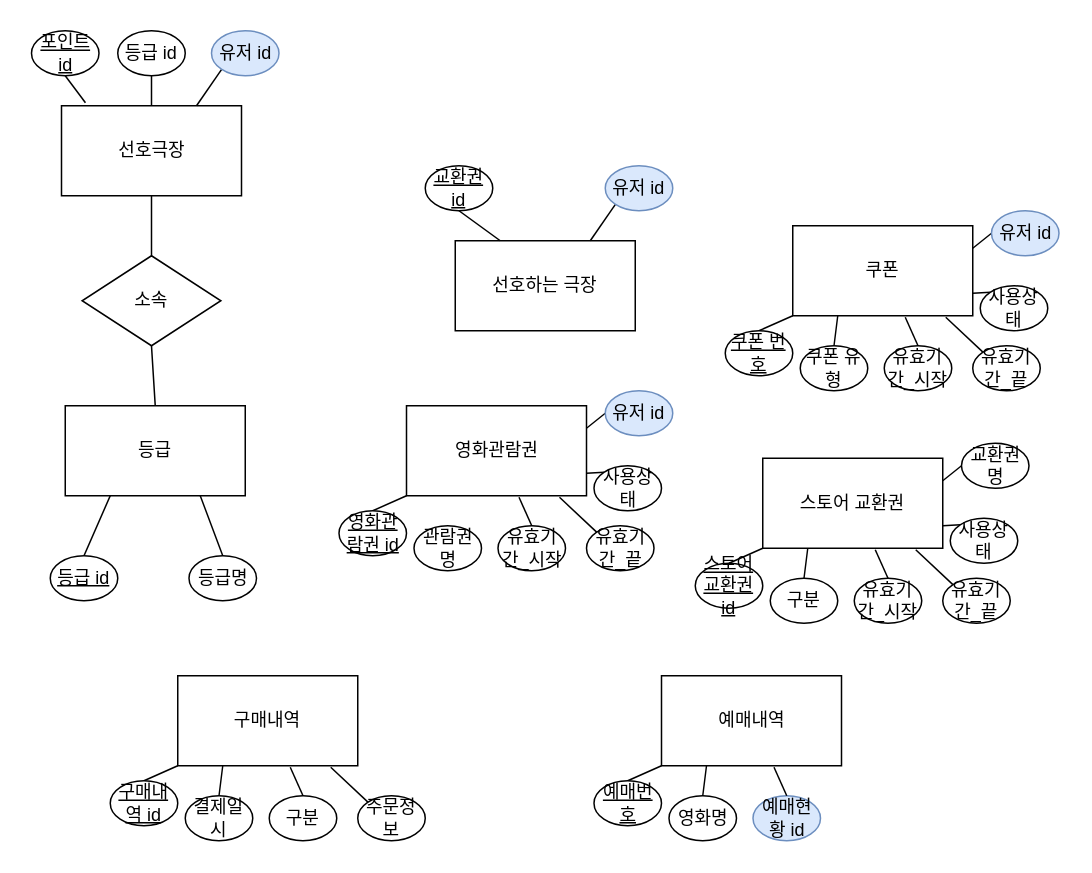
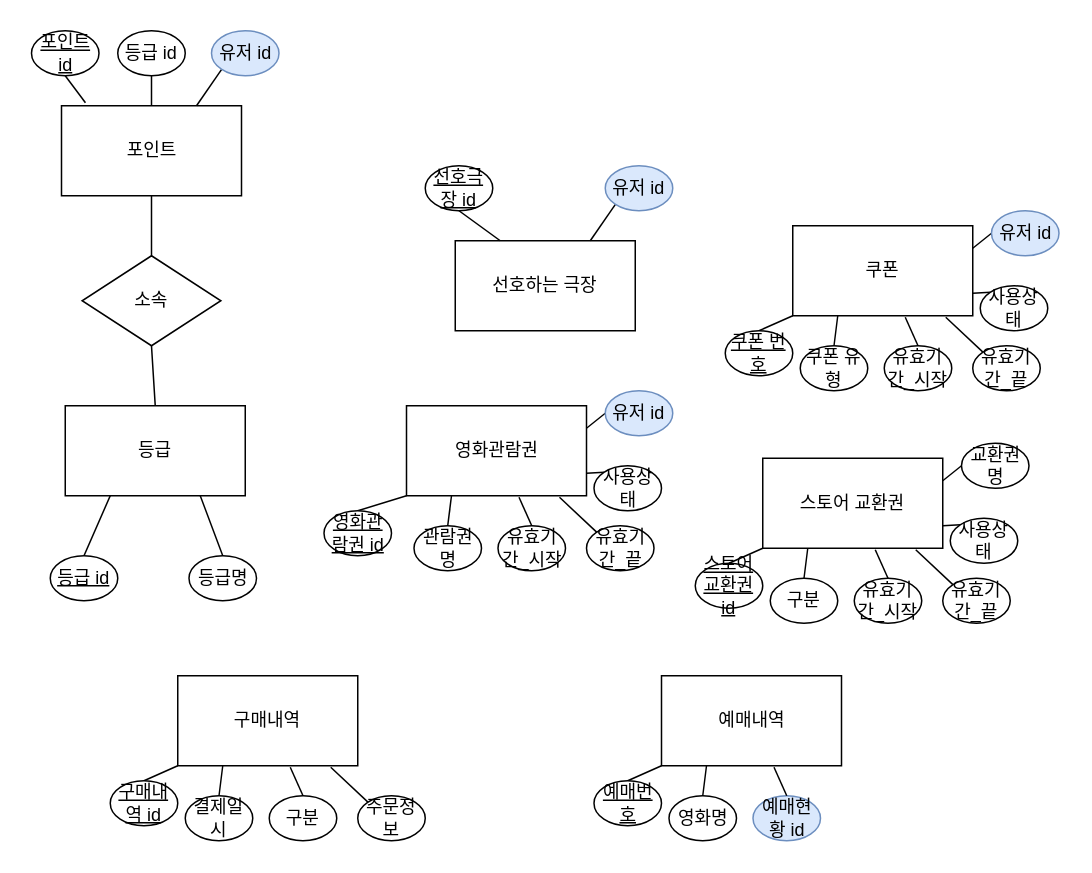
  <mxCell id="0" />
  <mxCell id="1" parent="0" />
  <mxCell id="2" style="rounded=0;orthogonalLoop=1;jettySize=auto;html=1;exitX=0.5;exitY=1;exitDx=0;exitDy=0;entryX=0.5;entryY=0;entryDx=0;entryDy=0;endArrow=none;endFill=0;" edge="1" parent="1" source="3" target="16"><mxGeometry relative="1" as="geometry" /></mxCell>
- <mxCell id="3" value="선호극장" style="rounded=0;whiteSpace=wrap;html=1;" vertex="1" parent="1"><mxGeometry x="40.5" y="70" width="120" height="60" as="geometry" /></mxCell>
+ <mxCell id="3" value="포인트" style="rounded=0;whiteSpace=wrap;html=1;" vertex="1" parent="1"><mxGeometry x="40.5" y="70" width="120" height="60" as="geometry" /></mxCell>
  <mxCell id="4" value="포인트 id" style="ellipse;whiteSpace=wrap;html=1;fontStyle=4" vertex="1" parent="1"><mxGeometry x="20.5" y="20" width="45" height="30" as="geometry" /></mxCell>
  <mxCell id="5" style="rounded=0;orthogonalLoop=1;jettySize=auto;html=1;exitX=0.5;exitY=1;exitDx=0;exitDy=0;entryX=0.5;entryY=0;entryDx=0;entryDy=0;endArrow=none;endFill=0;" edge="1" parent="1" source="6" target="3"><mxGeometry relative="1" as="geometry" /></mxCell>
  <mxCell id="6" value="등급 id" style="ellipse;whiteSpace=wrap;html=1;" vertex="1" parent="1"><mxGeometry x="78" y="20" width="45" height="30" as="geometry" /></mxCell>
  <mxCell id="7" style="rounded=0;orthogonalLoop=1;jettySize=auto;html=1;exitX=0;exitY=1;exitDx=0;exitDy=0;entryX=0.75;entryY=0;entryDx=0;entryDy=0;endArrow=none;endFill=0;" edge="1" parent="1" source="8" target="3"><mxGeometry relative="1" as="geometry" /></mxCell>
  <mxCell id="8" value="유저 id" style="ellipse;whiteSpace=wrap;html=1;fillColor=#dae8fc;strokeColor=#6c8ebf;" vertex="1" parent="1"><mxGeometry x="140.5" y="20" width="45" height="30" as="geometry" /></mxCell>
  <mxCell id="9" style="rounded=0;orthogonalLoop=1;jettySize=auto;html=1;exitX=0.5;exitY=1;exitDx=0;exitDy=0;entryX=0.133;entryY=-0.033;entryDx=0;entryDy=0;entryPerimeter=0;endArrow=none;endFill=0;" edge="1" parent="1" source="4" target="3"><mxGeometry relative="1" as="geometry" /></mxCell>
  <mxCell id="10" value="등급" style="rounded=0;whiteSpace=wrap;html=1;" vertex="1" parent="1"><mxGeometry x="43" y="270" width="120" height="60" as="geometry" /></mxCell>
  <mxCell id="11" style="rounded=0;orthogonalLoop=1;jettySize=auto;html=1;exitX=0.5;exitY=0;exitDx=0;exitDy=0;entryX=0.25;entryY=1;entryDx=0;entryDy=0;endArrow=none;endFill=0;" edge="1" parent="1" source="12" target="10"><mxGeometry relative="1" as="geometry" /></mxCell>
  <mxCell id="12" value="등급 id" style="ellipse;whiteSpace=wrap;html=1;fontStyle=4" vertex="1" parent="1"><mxGeometry x="33" y="370" width="45" height="30" as="geometry" /></mxCell>
  <mxCell id="13" style="rounded=0;orthogonalLoop=1;jettySize=auto;html=1;exitX=0.5;exitY=0;exitDx=0;exitDy=0;entryX=0.75;entryY=1;entryDx=0;entryDy=0;endArrow=none;endFill=0;" edge="1" parent="1" source="14" target="10"><mxGeometry relative="1" as="geometry" /></mxCell>
  <mxCell id="14" value="등급명" style="ellipse;whiteSpace=wrap;html=1;" vertex="1" parent="1"><mxGeometry x="125.5" y="370" width="45" height="30" as="geometry" /></mxCell>
  <mxCell id="15" style="rounded=0;orthogonalLoop=1;jettySize=auto;html=1;exitX=0.5;exitY=1;exitDx=0;exitDy=0;entryX=0.5;entryY=0;entryDx=0;entryDy=0;endArrow=none;endFill=0;" edge="1" parent="1" source="16" target="10"><mxGeometry relative="1" as="geometry" /></mxCell>
  <mxCell id="16" value="소속" style="rhombus;whiteSpace=wrap;html=1;" vertex="1" parent="1"><mxGeometry x="54.25" y="170" width="92.5" height="60" as="geometry" /></mxCell>
  <mxCell id="17" value="선호하는 극장" style="rounded=0;whiteSpace=wrap;html=1;" vertex="1" parent="1"><mxGeometry x="303" y="160" width="120" height="60" as="geometry" /></mxCell>
  <mxCell id="18" style="rounded=0;orthogonalLoop=1;jettySize=auto;html=1;exitX=0.5;exitY=1;exitDx=0;exitDy=0;entryX=0.25;entryY=0;entryDx=0;entryDy=0;endArrow=none;endFill=0;" edge="1" parent="1" source="19" target="17"><mxGeometry relative="1" as="geometry" /></mxCell>
- <mxCell id="19" value="교환권 id" style="ellipse;whiteSpace=wrap;html=1;fontStyle=4" vertex="1" parent="1"><mxGeometry x="283" y="110" width="45" height="30" as="geometry" /></mxCell>
+ <mxCell id="19" value="선호극장 id" style="ellipse;whiteSpace=wrap;html=1;fontStyle=4" vertex="1" parent="1"><mxGeometry x="283" y="110" width="45" height="30" as="geometry" /></mxCell>
  <mxCell id="20" style="rounded=0;orthogonalLoop=1;jettySize=auto;html=1;exitX=0;exitY=1;exitDx=0;exitDy=0;entryX=0.75;entryY=0;entryDx=0;entryDy=0;endArrow=none;endFill=0;" edge="1" parent="1" source="21" target="17"><mxGeometry relative="1" as="geometry" /></mxCell>
  <mxCell id="21" value="유저 id" style="ellipse;whiteSpace=wrap;html=1;fillColor=#dae8fc;strokeColor=#6c8ebf;" vertex="1" parent="1"><mxGeometry x="403" y="110" width="45" height="30" as="geometry" /></mxCell>
  <mxCell id="22" value="영화관람권" style="rounded=0;whiteSpace=wrap;html=1;" vertex="1" parent="1"><mxGeometry x="270.5" y="270" width="120" height="60" as="geometry" /></mxCell>
+ <mxCell id="23" style="rounded=0;orthogonalLoop=1;jettySize=auto;html=1;exitX=0.5;exitY=0;exitDx=0;exitDy=0;entryX=0.25;entryY=1;entryDx=0;entryDy=0;endArrow=none;endFill=0;" edge="1" parent="1" source="24" target="22"><mxGeometry relative="1" as="geometry" /></mxCell>
  <mxCell id="24" value="관람권명" style="ellipse;whiteSpace=wrap;html=1;" vertex="1" parent="1"><mxGeometry x="275.5" y="350" width="45" height="30" as="geometry" /></mxCell>
  <mxCell id="25" value="유효기간_끝" style="ellipse;whiteSpace=wrap;html=1;" vertex="1" parent="1"><mxGeometry x="390.5" y="350" width="45" height="30" as="geometry" /></mxCell>
  <mxCell id="26" style="rounded=0;orthogonalLoop=1;jettySize=auto;html=1;exitX=0;exitY=0.5;exitDx=0;exitDy=0;entryX=1;entryY=0.25;entryDx=0;entryDy=0;endArrow=none;endFill=0;" edge="1" parent="1" source="27" target="22"><mxGeometry relative="1" as="geometry" /></mxCell>
  <mxCell id="27" value="유저 id" style="ellipse;whiteSpace=wrap;html=1;fillColor=#dae8fc;strokeColor=#6c8ebf;" vertex="1" parent="1"><mxGeometry x="403" y="260" width="45" height="30" as="geometry" /></mxCell>
  <mxCell id="28" style="rounded=0;orthogonalLoop=1;jettySize=auto;html=1;exitX=0;exitY=0;exitDx=0;exitDy=0;entryX=1;entryY=0.75;entryDx=0;entryDy=0;endArrow=none;endFill=0;" edge="1" parent="1" source="29" target="22"><mxGeometry relative="1" as="geometry" /></mxCell>
  <mxCell id="29" value="사용상태" style="ellipse;whiteSpace=wrap;html=1;" vertex="1" parent="1"><mxGeometry x="395.5" y="310" width="45" height="30" as="geometry" /></mxCell>
  <mxCell id="30" value="유효기간_시작" style="ellipse;whiteSpace=wrap;html=1;" vertex="1" parent="1"><mxGeometry x="331.5" y="350" width="45" height="30" as="geometry" /></mxCell>
  <mxCell id="31" style="rounded=0;orthogonalLoop=1;jettySize=auto;html=1;exitX=0.5;exitY=0;exitDx=0;exitDy=0;entryX=0;entryY=1;entryDx=0;entryDy=0;endArrow=none;endFill=0;" edge="1" parent="1" source="32" target="22"><mxGeometry relative="1" as="geometry" /></mxCell>
- <mxCell id="32" value="영화관람권 id" style="ellipse;whiteSpace=wrap;html=1;fontStyle=4" vertex="1" parent="1"><mxGeometry x="225.5" y="340" width="45" height="30" as="geometry" /></mxCell>
+ <mxCell id="32" value="영화관람권 id" style="ellipse;whiteSpace=wrap;html=1;fontStyle=4" vertex="1" parent="1"><mxGeometry x="215.5" y="340" width="45" height="30" as="geometry" /></mxCell>
  <mxCell id="33" style="rounded=0;orthogonalLoop=1;jettySize=auto;html=1;exitX=0.5;exitY=0;exitDx=0;exitDy=0;entryX=0.625;entryY=1.017;entryDx=0;entryDy=0;entryPerimeter=0;endArrow=none;endFill=0;" edge="1" parent="1" source="30" target="22"><mxGeometry relative="1" as="geometry" /></mxCell>
  <mxCell id="34" style="rounded=0;orthogonalLoop=1;jettySize=auto;html=1;exitX=0;exitY=0;exitDx=0;exitDy=0;entryX=0.85;entryY=1.017;entryDx=0;entryDy=0;entryPerimeter=0;endArrow=none;endFill=0;" edge="1" parent="1" source="25" target="22"><mxGeometry relative="1" as="geometry" /></mxCell>
  <mxCell id="35" value="쿠폰" style="rounded=0;whiteSpace=wrap;html=1;" vertex="1" parent="1"><mxGeometry x="528" y="150" width="120" height="60" as="geometry" /></mxCell>
  <mxCell id="36" style="rounded=0;orthogonalLoop=1;jettySize=auto;html=1;exitX=0.5;exitY=0;exitDx=0;exitDy=0;entryX=0.25;entryY=1;entryDx=0;entryDy=0;endArrow=none;endFill=0;" edge="1" parent="1" source="37" target="35"><mxGeometry relative="1" as="geometry" /></mxCell>
  <mxCell id="37" value="쿠폰 유형" style="ellipse;whiteSpace=wrap;html=1;" vertex="1" parent="1"><mxGeometry x="533" y="230" width="45" height="30" as="geometry" /></mxCell>
  <mxCell id="38" value="유효기간_끝" style="ellipse;whiteSpace=wrap;html=1;" vertex="1" parent="1"><mxGeometry x="648" y="230" width="45" height="30" as="geometry" /></mxCell>
  <mxCell id="39" style="rounded=0;orthogonalLoop=1;jettySize=auto;html=1;exitX=0;exitY=0.5;exitDx=0;exitDy=0;entryX=1;entryY=0.25;entryDx=0;entryDy=0;endArrow=none;endFill=0;" edge="1" parent="1" source="40" target="35"><mxGeometry relative="1" as="geometry" /></mxCell>
  <mxCell id="40" value="유저 id" style="ellipse;whiteSpace=wrap;html=1;fillColor=#dae8fc;strokeColor=#6c8ebf;" vertex="1" parent="1"><mxGeometry x="660.5" y="140" width="45" height="30" as="geometry" /></mxCell>
  <mxCell id="41" style="rounded=0;orthogonalLoop=1;jettySize=auto;html=1;exitX=0;exitY=0;exitDx=0;exitDy=0;entryX=1;entryY=0.75;entryDx=0;entryDy=0;endArrow=none;endFill=0;" edge="1" parent="1" source="42" target="35"><mxGeometry relative="1" as="geometry" /></mxCell>
  <mxCell id="42" value="사용상태" style="ellipse;whiteSpace=wrap;html=1;" vertex="1" parent="1"><mxGeometry x="653" y="190" width="45" height="30" as="geometry" /></mxCell>
  <mxCell id="43" value="유효기간_시작" style="ellipse;whiteSpace=wrap;html=1;" vertex="1" parent="1"><mxGeometry x="589" y="230" width="45" height="30" as="geometry" /></mxCell>
  <mxCell id="44" style="rounded=0;orthogonalLoop=1;jettySize=auto;html=1;exitX=0.5;exitY=0;exitDx=0;exitDy=0;entryX=0;entryY=1;entryDx=0;entryDy=0;endArrow=none;endFill=0;" edge="1" parent="1" source="45" target="35"><mxGeometry relative="1" as="geometry" /></mxCell>
  <mxCell id="45" value="쿠폰 번호" style="ellipse;whiteSpace=wrap;html=1;fontStyle=4" vertex="1" parent="1"><mxGeometry x="483" y="220" width="45" height="30" as="geometry" /></mxCell>
  <mxCell id="46" style="rounded=0;orthogonalLoop=1;jettySize=auto;html=1;exitX=0.5;exitY=0;exitDx=0;exitDy=0;entryX=0.625;entryY=1.017;entryDx=0;entryDy=0;entryPerimeter=0;endArrow=none;endFill=0;" edge="1" parent="1" source="43" target="35"><mxGeometry relative="1" as="geometry" /></mxCell>
  <mxCell id="47" style="rounded=0;orthogonalLoop=1;jettySize=auto;html=1;exitX=0;exitY=0;exitDx=0;exitDy=0;entryX=0.85;entryY=1.017;entryDx=0;entryDy=0;entryPerimeter=0;endArrow=none;endFill=0;" edge="1" parent="1" source="38" target="35"><mxGeometry relative="1" as="geometry" /></mxCell>
  <mxCell id="48" value="스토어 교환권" style="rounded=0;whiteSpace=wrap;html=1;" vertex="1" parent="1"><mxGeometry x="508" y="305" width="120" height="60" as="geometry" /></mxCell>
  <mxCell id="49" style="rounded=0;orthogonalLoop=1;jettySize=auto;html=1;exitX=0.5;exitY=0;exitDx=0;exitDy=0;entryX=0.25;entryY=1;entryDx=0;entryDy=0;endArrow=none;endFill=0;" edge="1" parent="1" source="50" target="48"><mxGeometry relative="1" as="geometry" /></mxCell>
  <mxCell id="50" value="구분" style="ellipse;whiteSpace=wrap;html=1;" vertex="1" parent="1"><mxGeometry x="513" y="385" width="45" height="30" as="geometry" /></mxCell>
  <mxCell id="51" value="유효기간_끝" style="ellipse;whiteSpace=wrap;html=1;" vertex="1" parent="1"><mxGeometry x="628" y="385" width="45" height="30" as="geometry" /></mxCell>
  <mxCell id="52" style="rounded=0;orthogonalLoop=1;jettySize=auto;html=1;exitX=0;exitY=0.5;exitDx=0;exitDy=0;entryX=1;entryY=0.25;entryDx=0;entryDy=0;endArrow=none;endFill=0;" edge="1" parent="1" source="53" target="48"><mxGeometry relative="1" as="geometry" /></mxCell>
  <mxCell id="53" value="교환권명" style="ellipse;whiteSpace=wrap;html=1;" vertex="1" parent="1"><mxGeometry x="640.5" y="295" width="45" height="30" as="geometry" /></mxCell>
  <mxCell id="54" style="rounded=0;orthogonalLoop=1;jettySize=auto;html=1;exitX=0;exitY=0;exitDx=0;exitDy=0;entryX=1;entryY=0.75;entryDx=0;entryDy=0;endArrow=none;endFill=0;" edge="1" parent="1" source="55" target="48"><mxGeometry relative="1" as="geometry" /></mxCell>
  <mxCell id="55" value="사용상태" style="ellipse;whiteSpace=wrap;html=1;" vertex="1" parent="1"><mxGeometry x="633" y="345" width="45" height="30" as="geometry" /></mxCell>
  <mxCell id="56" value="유효기간_시작" style="ellipse;whiteSpace=wrap;html=1;" vertex="1" parent="1"><mxGeometry x="569" y="385" width="45" height="30" as="geometry" /></mxCell>
  <mxCell id="57" style="rounded=0;orthogonalLoop=1;jettySize=auto;html=1;exitX=0.5;exitY=0;exitDx=0;exitDy=0;entryX=0;entryY=1;entryDx=0;entryDy=0;endArrow=none;endFill=0;" edge="1" parent="1" source="58" target="48"><mxGeometry relative="1" as="geometry" /></mxCell>
  <mxCell id="58" value="스토어 교환권 id" style="ellipse;whiteSpace=wrap;html=1;fontStyle=4" vertex="1" parent="1"><mxGeometry x="463" y="375" width="45" height="30" as="geometry" /></mxCell>
  <mxCell id="59" style="rounded=0;orthogonalLoop=1;jettySize=auto;html=1;exitX=0.5;exitY=0;exitDx=0;exitDy=0;entryX=0.625;entryY=1.017;entryDx=0;entryDy=0;entryPerimeter=0;endArrow=none;endFill=0;" edge="1" parent="1" source="56" target="48"><mxGeometry relative="1" as="geometry" /></mxCell>
  <mxCell id="60" style="rounded=0;orthogonalLoop=1;jettySize=auto;html=1;exitX=0;exitY=0;exitDx=0;exitDy=0;entryX=0.85;entryY=1.017;entryDx=0;entryDy=0;entryPerimeter=0;endArrow=none;endFill=0;" edge="1" parent="1" source="51" target="48"><mxGeometry relative="1" as="geometry" /></mxCell>
  <mxCell id="61" value="구매내역" style="rounded=0;whiteSpace=wrap;html=1;" vertex="1" parent="1"><mxGeometry x="118" y="450" width="120" height="60" as="geometry" /></mxCell>
  <mxCell id="62" style="rounded=0;orthogonalLoop=1;jettySize=auto;html=1;exitX=0.5;exitY=0;exitDx=0;exitDy=0;entryX=0.25;entryY=1;entryDx=0;entryDy=0;endArrow=none;endFill=0;" edge="1" parent="1" source="63" target="61"><mxGeometry relative="1" as="geometry" /></mxCell>
  <mxCell id="63" value="결제일시" style="ellipse;whiteSpace=wrap;html=1;" vertex="1" parent="1"><mxGeometry x="123" y="530" width="45" height="30" as="geometry" /></mxCell>
  <mxCell id="64" value="주문정보" style="ellipse;whiteSpace=wrap;html=1;" vertex="1" parent="1"><mxGeometry x="238" y="530" width="45" height="30" as="geometry" /></mxCell>
  <mxCell id="65" value="구분" style="ellipse;whiteSpace=wrap;html=1;" vertex="1" parent="1"><mxGeometry x="179" y="530" width="45" height="30" as="geometry" /></mxCell>
  <mxCell id="66" style="rounded=0;orthogonalLoop=1;jettySize=auto;html=1;exitX=0.5;exitY=0;exitDx=0;exitDy=0;entryX=0;entryY=1;entryDx=0;entryDy=0;endArrow=none;endFill=0;" edge="1" parent="1" source="67" target="61"><mxGeometry relative="1" as="geometry" /></mxCell>
  <mxCell id="67" value="구매내역 id" style="ellipse;whiteSpace=wrap;html=1;fontStyle=4" vertex="1" parent="1"><mxGeometry x="73" y="520" width="45" height="30" as="geometry" /></mxCell>
  <mxCell id="68" style="rounded=0;orthogonalLoop=1;jettySize=auto;html=1;exitX=0.5;exitY=0;exitDx=0;exitDy=0;entryX=0.625;entryY=1.017;entryDx=0;entryDy=0;entryPerimeter=0;endArrow=none;endFill=0;" edge="1" parent="1" source="65" target="61"><mxGeometry relative="1" as="geometry" /></mxCell>
  <mxCell id="69" style="rounded=0;orthogonalLoop=1;jettySize=auto;html=1;exitX=0;exitY=0;exitDx=0;exitDy=0;entryX=0.85;entryY=1.017;entryDx=0;entryDy=0;entryPerimeter=0;endArrow=none;endFill=0;" edge="1" parent="1" source="64" target="61"><mxGeometry relative="1" as="geometry" /></mxCell>
  <mxCell id="70" value="예매내역" style="rounded=0;whiteSpace=wrap;html=1;" vertex="1" parent="1"><mxGeometry x="440.5" y="450" width="120" height="60" as="geometry" /></mxCell>
  <mxCell id="71" style="rounded=0;orthogonalLoop=1;jettySize=auto;html=1;exitX=0.5;exitY=0;exitDx=0;exitDy=0;entryX=0.25;entryY=1;entryDx=0;entryDy=0;endArrow=none;endFill=0;" edge="1" parent="1" source="72" target="70"><mxGeometry relative="1" as="geometry" /></mxCell>
  <mxCell id="72" value="영화명" style="ellipse;whiteSpace=wrap;html=1;" vertex="1" parent="1"><mxGeometry x="445.5" y="530" width="45" height="30" as="geometry" /></mxCell>
  <mxCell id="73" value="예매현황 id" style="ellipse;whiteSpace=wrap;html=1;fillColor=#dae8fc;strokeColor=#6c8ebf;" vertex="1" parent="1"><mxGeometry x="501.5" y="530" width="45" height="30" as="geometry" /></mxCell>
  <mxCell id="74" style="rounded=0;orthogonalLoop=1;jettySize=auto;html=1;exitX=0.5;exitY=0;exitDx=0;exitDy=0;entryX=0;entryY=1;entryDx=0;entryDy=0;endArrow=none;endFill=0;" edge="1" parent="1" source="75" target="70"><mxGeometry relative="1" as="geometry" /></mxCell>
  <mxCell id="75" value="예매번호" style="ellipse;whiteSpace=wrap;html=1;fontStyle=4" vertex="1" parent="1"><mxGeometry x="395.5" y="520" width="45" height="30" as="geometry" /></mxCell>
  <mxCell id="76" style="rounded=0;orthogonalLoop=1;jettySize=auto;html=1;exitX=0.5;exitY=0;exitDx=0;exitDy=0;entryX=0.625;entryY=1.017;entryDx=0;entryDy=0;entryPerimeter=0;endArrow=none;endFill=0;" edge="1" parent="1" source="73" target="70"><mxGeometry relative="1" as="geometry" /></mxCell>
